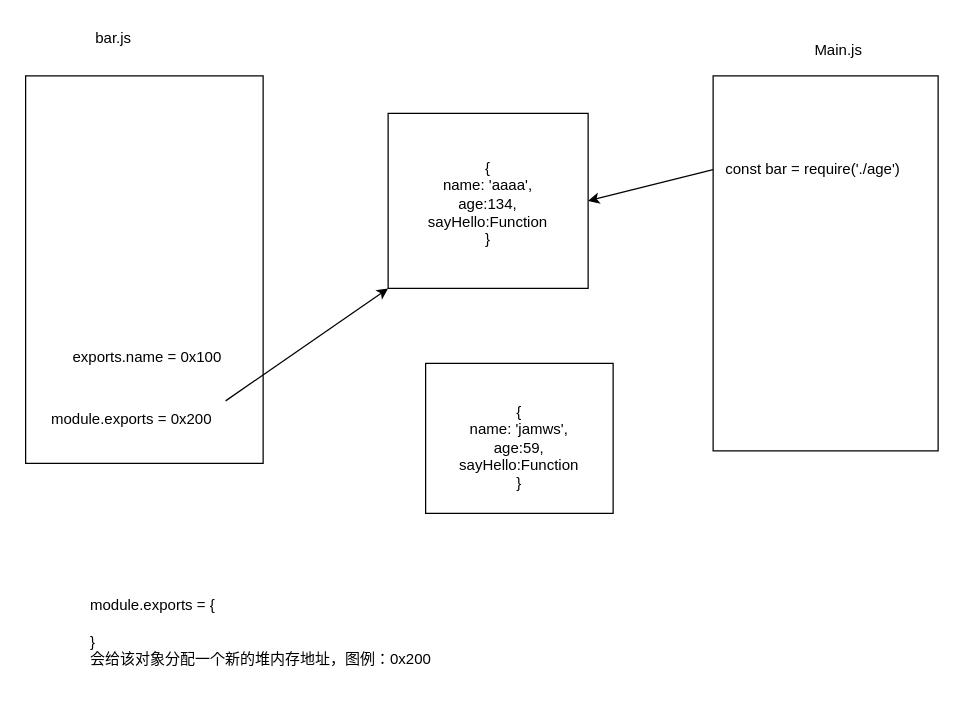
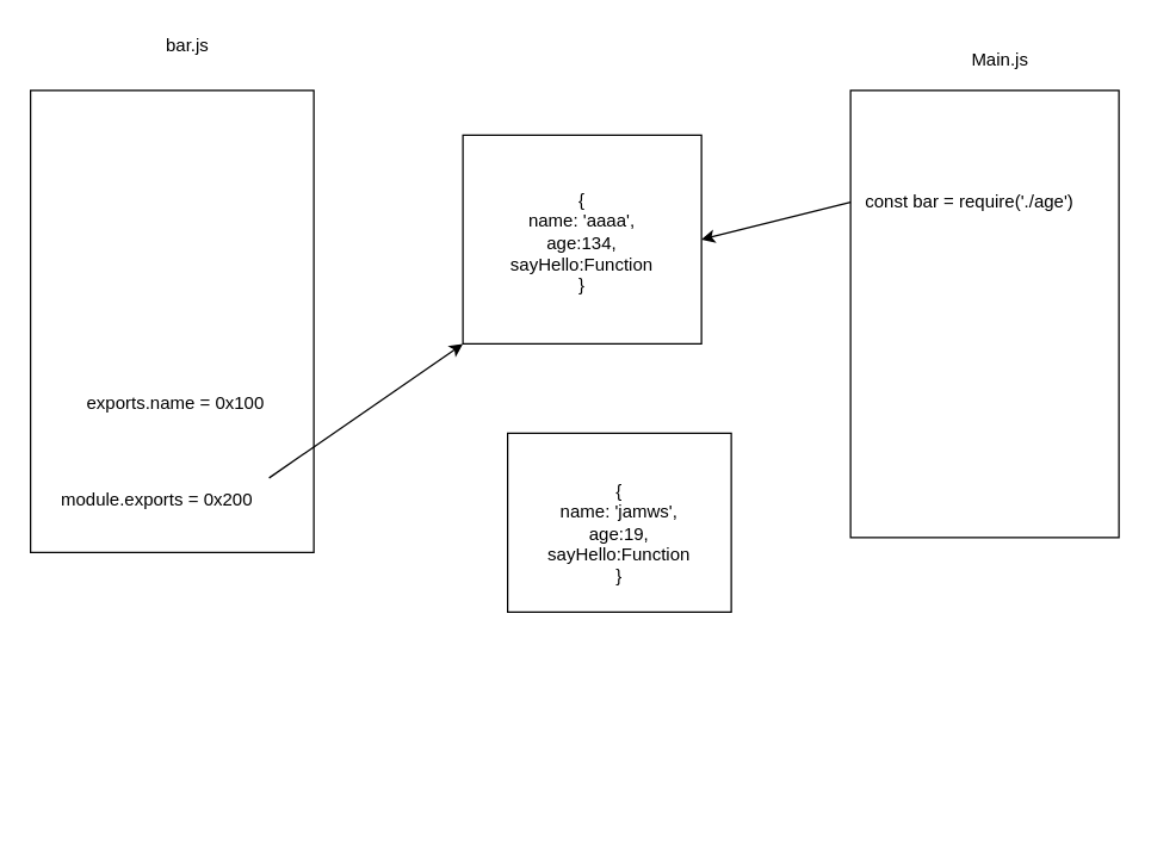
  <mxCell id="0" />
  <mxCell id="1" parent="0" />
  <mxCell id="2" value="" style="rounded=0;whiteSpace=wrap;html=1;" parent="1" vertex="1"><mxGeometry x="20" y="60" width="190" height="310" as="geometry" /></mxCell>
  <mxCell id="3" value="" style="rounded=0;whiteSpace=wrap;html=1;" parent="1" vertex="1"><mxGeometry x="570" y="60" width="180" height="300" as="geometry" /></mxCell>
  <mxCell id="4" value="Main.js&lt;br&gt;" style="text;html=1;align=center;verticalAlign=middle;resizable=0;points=[];autosize=1;strokeColor=none;fillColor=none;" parent="1" vertex="1"><mxGeometry x="645" y="30" width="50" height="20" as="geometry" /></mxCell>
- <mxCell id="5" value="exports.name = 0x100" style="text;html=1;strokeColor=none;fillColor=none;align=center;verticalAlign=middle;whiteSpace=wrap;rounded=0;" parent="1" vertex="1"><mxGeometry x="55" y="270" width="125" height="30" as="geometry" /></mxCell>
+ <mxCell id="5" value="exports.name = 0x100" style="text;html=1;strokeColor=none;fillColor=none;align=center;verticalAlign=middle;whiteSpace=wrap;rounded=0;" parent="1" vertex="1"><mxGeometry x="55" y="255" width="125" height="30" as="geometry" /></mxCell>
  <mxCell id="6" value="" style="whiteSpace=wrap;html=1;" vertex="1" parent="1"><mxGeometry x="340" y="290" width="150" height="120" as="geometry" /></mxCell>
- <mxCell id="7" value="&lt;br&gt;{&lt;br&gt;name: 'jamws',&lt;br&gt;age:59,&lt;br&gt;sayHello:Function&lt;br&gt;}" style="text;html=1;strokeColor=none;fillColor=none;align=center;verticalAlign=middle;whiteSpace=wrap;rounded=0;" vertex="1" parent="1"><mxGeometry x="345" y="290" width="140" height="120" as="geometry" /></mxCell>
- <mxCell id="8" value="bar.js&lt;br&gt;" style="text;html=1;align=center;verticalAlign=middle;resizable=0;points=[];autosize=1;strokeColor=none;fillColor=none;" vertex="1" parent="1"><mxGeometry x="70" y="20" width="40" height="20" as="geometry" /></mxCell>
+ <mxCell id="7" value="&lt;br&gt;{&lt;br&gt;name: 'jamws',&lt;br&gt;age:19,&lt;br&gt;sayHello:Function&lt;br&gt;}" style="text;html=1;strokeColor=none;fillColor=none;align=center;verticalAlign=middle;whiteSpace=wrap;rounded=0;" vertex="1" parent="1"><mxGeometry x="345" y="290" width="140" height="120" as="geometry" /></mxCell>
+ <mxCell id="8" value="bar.js&lt;br&gt;" style="text;html=1;align=center;verticalAlign=middle;resizable=0;points=[];autosize=1;strokeColor=none;fillColor=none;" vertex="1" parent="1"><mxGeometry x="105" y="20" width="40" height="20" as="geometry" /></mxCell>
  <mxCell id="9" style="edgeStyle=none;html=1;exitX=0;exitY=0.5;exitDx=0;exitDy=0;entryX=1;entryY=0.5;entryDx=0;entryDy=0;" edge="1" parent="1" source="10" target="13"><mxGeometry relative="1" as="geometry" /></mxCell>
  <mxCell id="10" value="const bar = require('./age')" style="text;html=1;strokeColor=none;fillColor=none;align=center;verticalAlign=middle;whiteSpace=wrap;rounded=0;" vertex="1" parent="1"><mxGeometry x="570" y="90" width="160" height="90" as="geometry" /></mxCell>
  <mxCell id="11" style="edgeStyle=none;html=1;exitX=1;exitY=0;exitDx=0;exitDy=0;entryX=0;entryY=1;entryDx=0;entryDy=0;" edge="1" parent="1" source="12" target="13"><mxGeometry relative="1" as="geometry" /></mxCell>
  <mxCell id="12" value="module.exports = 0x200" style="text;html=1;strokeColor=none;fillColor=none;align=center;verticalAlign=middle;whiteSpace=wrap;rounded=0;" vertex="1" parent="1"><mxGeometry x="30" y="320" width="150" height="30" as="geometry" /></mxCell>
  <mxCell id="13" value="" style="rounded=0;whiteSpace=wrap;html=1;" vertex="1" parent="1"><mxGeometry x="310" y="90" width="160" height="140" as="geometry" /></mxCell>
  <mxCell id="14" value="&lt;br&gt;{&lt;br&gt;name: 'aaaa',&lt;br&gt;age:134,&lt;br&gt;sayHello:Function&lt;br&gt;}" style="text;html=1;strokeColor=none;fillColor=none;align=center;verticalAlign=middle;whiteSpace=wrap;rounded=0;" vertex="1" parent="1"><mxGeometry x="340" y="110" width="100" height="90" as="geometry" /></mxCell>
- <mxCell id="15" value="module.exports = {&lt;br&gt;&lt;span style=&quot;white-space: pre&quot;&gt;&#09;&lt;/span&gt;&lt;br&gt;}&lt;br&gt;会给该对象分配一个新的堆内存地址，图例：0x200" style="text;html=1;strokeColor=none;fillColor=none;align=left;verticalAlign=middle;whiteSpace=wrap;rounded=0;" vertex="1" parent="1"><mxGeometry x="70" y="450" width="450" height="110" as="geometry" /></mxCell>
